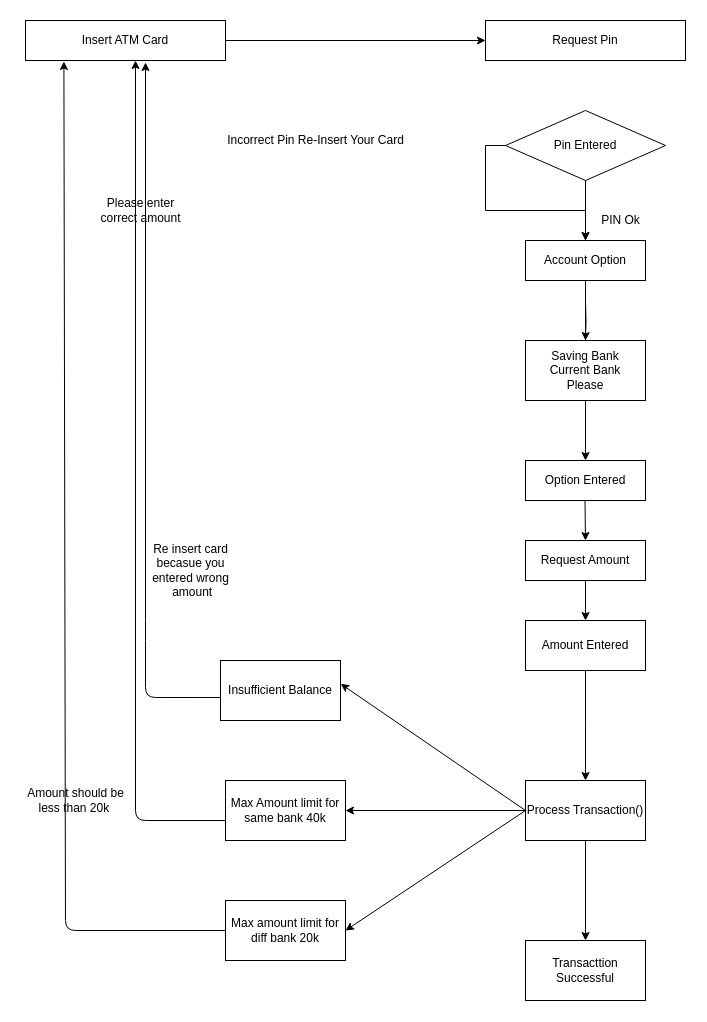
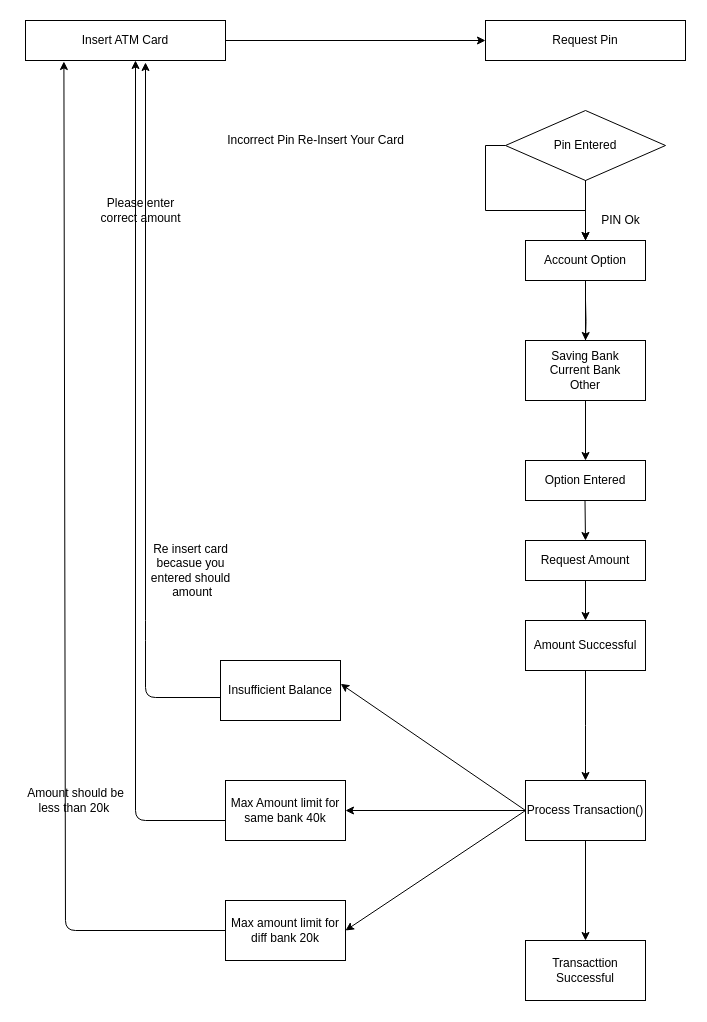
  <mxCell id="0" />
  <mxCell id="1" parent="0" />
  <mxCell id="2" value="Insert ATM Card" style="rounded=0;whiteSpace=wrap;html=1;" vertex="1" parent="1"><mxGeometry y="20" width="200" height="40" as="geometry" x="25" /></mxCell>
  <mxCell id="3" value="Request Pin" style="rounded=0;whiteSpace=wrap;html=1;" vertex="1" parent="1"><mxGeometry x="485" y="20" width="200" height="40" as="geometry" /></mxCell>
  <mxCell id="4" style="edgeStyle=orthogonalEdgeStyle;rounded=0;orthogonalLoop=1;jettySize=auto;html=1;exitX=0;exitY=0.5;exitDx=0;exitDy=0;" edge="1" parent="1" source="5" target="12"><mxGeometry relative="1" as="geometry"><mxPoint x="495" y="220" as="targetPoint" /></mxGeometry></mxCell>
  <mxCell id="5" value="Pin Entered" style="rhombus;whiteSpace=wrap;html=1;" vertex="1" parent="1"><mxGeometry x="505" y="110" width="160" height="70" as="geometry" /></mxCell>
  <mxCell id="6" value="" style="endArrow=classic;html=1;exitX=1;exitY=0.5;exitDx=0;exitDy=0;entryX=0;entryY=0.5;entryDx=0;entryDy=0;" edge="1" parent="1" source="2" target="3"><mxGeometry width="50" height="50" relative="1" as="geometry"><mxPoint x="425" y="320" as="sourcePoint" /><mxPoint x="475" y="270" as="targetPoint" /></mxGeometry></mxCell>
  <mxCell id="7" value="" style="endArrow=classic;html=1;exitX=0.5;exitY=1;exitDx=0;exitDy=0;" edge="1" parent="1" source="5"><mxGeometry width="50" height="50" relative="1" as="geometry"><mxPoint x="355" y="210" as="sourcePoint" /><mxPoint x="585" y="260" as="targetPoint" /><Array as="points" /></mxGeometry></mxCell>
  <mxCell id="8" value="Incorrect Pin Re-Insert Your Card" style="text;html=1;align=center;verticalAlign=middle;resizable=0;points=[];autosize=1;" vertex="1" parent="1"><mxGeometry x="220" y="130" width="190" height="20" as="geometry" /></mxCell>
  <mxCell id="9" value="PIN Ok" style="text;html=1;align=center;verticalAlign=middle;resizable=0;points=[];autosize=1;" vertex="1" parent="1"><mxGeometry x="595" y="210" width="50" height="20" as="geometry" /></mxCell>
  <mxCell id="10" style="edgeStyle=orthogonalEdgeStyle;rounded=0;orthogonalLoop=1;jettySize=auto;html=1;exitX=0.5;exitY=1;exitDx=0;exitDy=0;" edge="1" parent="1" source="12"><mxGeometry relative="1" as="geometry"><mxPoint x="585" y="400" as="targetPoint" /><Array as="points"><mxPoint x="585" y="400" /></Array></mxGeometry></mxCell>
  <mxCell id="11" value="" style="edgeStyle=orthogonalEdgeStyle;rounded=0;orthogonalLoop=1;jettySize=auto;html=1;entryX=0.5;entryY=0;entryDx=0;entryDy=0;" edge="1" parent="1" target="12"><mxGeometry relative="1" as="geometry"><mxPoint x="585" y="210" as="sourcePoint" /><mxPoint x="405" y="190" as="targetPoint" /><Array as="points"><mxPoint x="585" y="180" /><mxPoint x="585" y="180" /></Array></mxGeometry></mxCell>
  <mxCell id="12" value="Account Option" style="rounded=0;whiteSpace=wrap;html=1;" vertex="1" parent="1"><mxGeometry x="525" y="240" width="120" height="40" as="geometry" /></mxCell>
  <mxCell id="13" value="" style="edgeStyle=orthogonalEdgeStyle;rounded=0;orthogonalLoop=1;jettySize=auto;html=1;entryX=0.5;entryY=0;entryDx=0;entryDy=0;" edge="1" parent="1" target="14"><mxGeometry relative="1" as="geometry"><mxPoint x="585" y="300" as="sourcePoint" /><mxPoint x="755" y="380" as="targetPoint" /><Array as="points" /></mxGeometry></mxCell>
- <mxCell id="14" value="Saving Bank&lt;br&gt;Current Bank&lt;br&gt;Please" style="rounded=0;whiteSpace=wrap;html=1;" vertex="1" parent="1"><mxGeometry x="525" y="340" width="120" height="60" as="geometry" /></mxCell>
+ <mxCell id="14" value="Saving Bank&lt;br&gt;Current Bank&lt;br&gt;Other" style="rounded=0;whiteSpace=wrap;html=1;" vertex="1" parent="1"><mxGeometry x="525" y="340" width="120" height="60" as="geometry" /></mxCell>
  <mxCell id="15" value="Option Entered" style="rounded=0;whiteSpace=wrap;html=1;" vertex="1" parent="1"><mxGeometry x="525" y="460" width="120" height="40" as="geometry" /></mxCell>
  <mxCell id="16" style="edgeStyle=orthogonalEdgeStyle;rounded=0;orthogonalLoop=1;jettySize=auto;html=1;exitX=0.5;exitY=1;exitDx=0;exitDy=0;" edge="1" parent="1" source="15" target="15"><mxGeometry relative="1" as="geometry" /></mxCell>
  <mxCell id="17" value="" style="endArrow=classic;html=1;entryX=0.5;entryY=0;entryDx=0;entryDy=0;exitX=0.5;exitY=1;exitDx=0;exitDy=0;" edge="1" parent="1" source="14" target="15"><mxGeometry width="50" height="50" relative="1" as="geometry"><mxPoint x="505" y="420" as="sourcePoint" /><mxPoint x="475" y="250" as="targetPoint" /></mxGeometry></mxCell>
  <mxCell id="18" value="" style="endArrow=classic;html=1;" edge="1" parent="1"><mxGeometry width="50" height="50" relative="1" as="geometry"><mxPoint x="584.5" y="500" as="sourcePoint" /><mxPoint x="585" y="540" as="targetPoint" /></mxGeometry></mxCell>
  <mxCell id="19" value="Request Amount" style="rounded=0;whiteSpace=wrap;html=1;" vertex="1" parent="1"><mxGeometry x="525" y="540" width="120" height="40" as="geometry" /></mxCell>
  <mxCell id="20" style="edgeStyle=orthogonalEdgeStyle;rounded=0;orthogonalLoop=1;jettySize=auto;html=1;exitX=0.5;exitY=1;exitDx=0;exitDy=0;" edge="1" parent="1" source="19" target="19"><mxGeometry relative="1" as="geometry" /></mxCell>
- <mxCell id="21" value="Amount Entered" style="rounded=0;whiteSpace=wrap;html=1;" vertex="1" parent="1"><mxGeometry x="525" y="620" width="120" height="50" as="geometry" /></mxCell>
+ <mxCell id="21" value="Amount Successful" style="rounded=0;whiteSpace=wrap;html=1;" vertex="1" parent="1"><mxGeometry x="525" y="620" width="120" height="50" as="geometry" /></mxCell>
  <mxCell id="22" value="" style="endArrow=classic;html=1;exitX=0.5;exitY=1;exitDx=0;exitDy=0;" edge="1" parent="1" source="19"><mxGeometry width="50" height="50" relative="1" as="geometry"><mxPoint x="425" y="500" as="sourcePoint" /><mxPoint x="585" y="620" as="targetPoint" /></mxGeometry></mxCell>
  <mxCell id="23" style="edgeStyle=orthogonalEdgeStyle;rounded=0;orthogonalLoop=1;jettySize=auto;html=1;exitX=0.5;exitY=1;exitDx=0;exitDy=0;" edge="1" parent="1" source="21"><mxGeometry relative="1" as="geometry"><mxPoint x="585" y="780" as="targetPoint" /></mxGeometry></mxCell>
  <mxCell id="24" value="Process Transaction()" style="rounded=0;whiteSpace=wrap;html=1;" vertex="1" parent="1"><mxGeometry x="525" y="780" width="120" height="60" as="geometry" /></mxCell>
  <mxCell id="25" value="Transacttion Successful" style="rounded=0;whiteSpace=wrap;html=1;" vertex="1" parent="1"><mxGeometry x="525" y="940" width="120" height="60" as="geometry" /></mxCell>
  <mxCell id="26" value="" style="endArrow=classic;html=1;exitX=0.5;exitY=1;exitDx=0;exitDy=0;" edge="1" parent="1" source="24" target="25"><mxGeometry width="50" height="50" relative="1" as="geometry"><mxPoint x="425" y="730" as="sourcePoint" /><mxPoint x="475" y="680" as="targetPoint" /></mxGeometry></mxCell>
  <mxCell id="27" value="Insufficient Balance" style="rounded=0;whiteSpace=wrap;html=1;" vertex="1" parent="1"><mxGeometry x="220" y="660" width="120" height="60" as="geometry" /></mxCell>
  <mxCell id="28" value="Max Amount limit for same bank 40k" style="rounded=0;whiteSpace=wrap;html=1;" vertex="1" parent="1"><mxGeometry x="225" y="780" width="120" height="60" as="geometry" /></mxCell>
  <mxCell id="29" value="Max amount limit for diff bank 20k" style="rounded=0;whiteSpace=wrap;html=1;" vertex="1" parent="1"><mxGeometry x="225" y="900" width="120" height="60" as="geometry" /></mxCell>
  <mxCell id="30" value="" style="endArrow=classic;html=1;exitX=0;exitY=0.5;exitDx=0;exitDy=0;entryX=1;entryY=0.5;entryDx=0;entryDy=0;" edge="1" parent="1" source="24" target="28"><mxGeometry width="50" height="50" relative="1" as="geometry"><mxPoint x="425" y="810" as="sourcePoint" /><mxPoint x="475" y="760" as="targetPoint" /></mxGeometry></mxCell>
  <mxCell id="31" value="" style="endArrow=classic;html=1;entryX=1.002;entryY=0.39;entryDx=0;entryDy=0;entryPerimeter=0;exitX=0;exitY=0.5;exitDx=0;exitDy=0;" edge="1" parent="1" source="24" target="27"><mxGeometry width="50" height="50" relative="1" as="geometry"><mxPoint x="525" y="800" as="sourcePoint" /><mxPoint x="475" y="760" as="targetPoint" /></mxGeometry></mxCell>
  <mxCell id="32" value="" style="endArrow=classic;html=1;exitX=0;exitY=0.5;exitDx=0;exitDy=0;entryX=1;entryY=0.5;entryDx=0;entryDy=0;" edge="1" parent="1" source="24" target="29"><mxGeometry width="50" height="50" relative="1" as="geometry"><mxPoint x="425" y="810" as="sourcePoint" /><mxPoint x="475" y="760" as="targetPoint" /></mxGeometry></mxCell>
  <mxCell id="33" value="" style="endArrow=classic;html=1;exitX=0.002;exitY=0.617;exitDx=0;exitDy=0;exitPerimeter=0;" edge="1" parent="1" source="27"><mxGeometry width="50" height="50" relative="1" as="geometry"><mxPoint x="425" y="710" as="sourcePoint" /><mxPoint x="145" y="62" as="targetPoint" /><Array as="points"><mxPoint x="145" y="697" /><mxPoint x="145" y="630" /></Array></mxGeometry></mxCell>
  <mxCell id="34" value="" style="endArrow=classic;html=1;" edge="1" parent="1"><mxGeometry width="50" height="50" relative="1" as="geometry"><mxPoint x="225" y="820" as="sourcePoint" /><mxPoint x="135" y="60" as="targetPoint" /><Array as="points"><mxPoint x="135" y="820" /><mxPoint x="135" y="60" /></Array></mxGeometry></mxCell>
  <mxCell id="35" value="" style="endArrow=classic;html=1;entryX=0.192;entryY=1.025;entryDx=0;entryDy=0;entryPerimeter=0;" edge="1" parent="1" target="2"><mxGeometry width="50" height="50" relative="1" as="geometry"><mxPoint x="225" y="930" as="sourcePoint" /><mxPoint x="65" y="440" as="targetPoint" /><Array as="points"><mxPoint x="65" y="930" /></Array></mxGeometry></mxCell>
- <mxCell id="36" value="Re insert card &lt;br&gt;becasue you&lt;br&gt;entered wrong&lt;br&gt;&amp;nbsp;amount&lt;br&gt;" style="text;html=1;align=center;verticalAlign=middle;resizable=0;points=[];autosize=1;" vertex="1" parent="1"><mxGeometry x="145" y="540" width="90" height="60" as="geometry" /></mxCell>
+ <mxCell id="36" value="Re insert card &lt;br&gt;becasue you&lt;br&gt;entered should&lt;br&gt;&amp;nbsp;amount&lt;br&gt;" style="text;html=1;align=center;verticalAlign=middle;resizable=0;points=[];autosize=1;" vertex="1" parent="1"><mxGeometry x="145" y="540" width="90" height="60" as="geometry" /></mxCell>
  <mxCell id="37" value="Please enter &lt;br&gt;correct amount" style="text;html=1;align=center;verticalAlign=middle;resizable=0;points=[];autosize=1;" vertex="1" parent="1"><mxGeometry x="90" y="195" width="100" height="30" as="geometry" /></mxCell>
  <mxCell id="38" value="Amount should be &lt;br&gt;less than 20k&amp;nbsp;" style="text;html=1;align=center;verticalAlign=middle;resizable=0;points=[];autosize=1;" vertex="1" parent="1"><mxGeometry x="20" y="785" width="110" height="30" as="geometry" /></mxCell>
